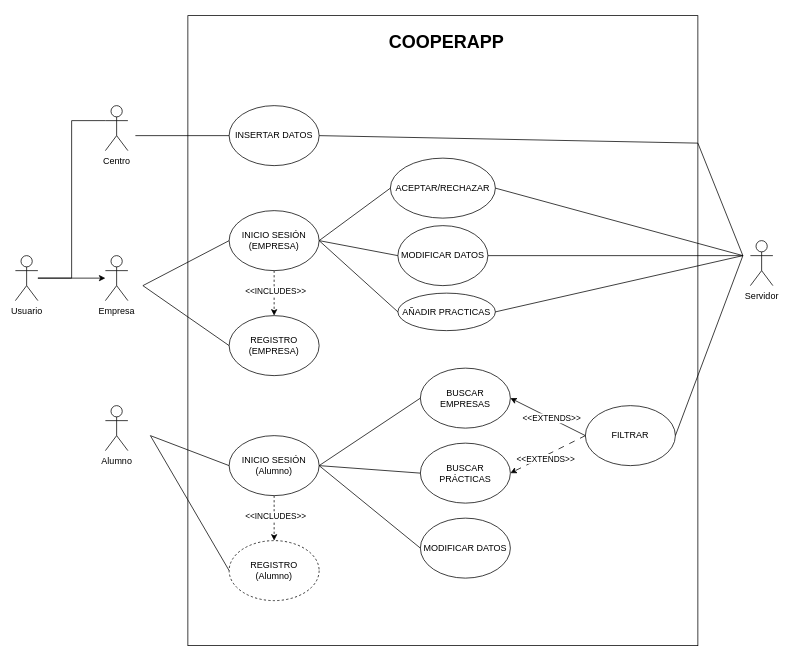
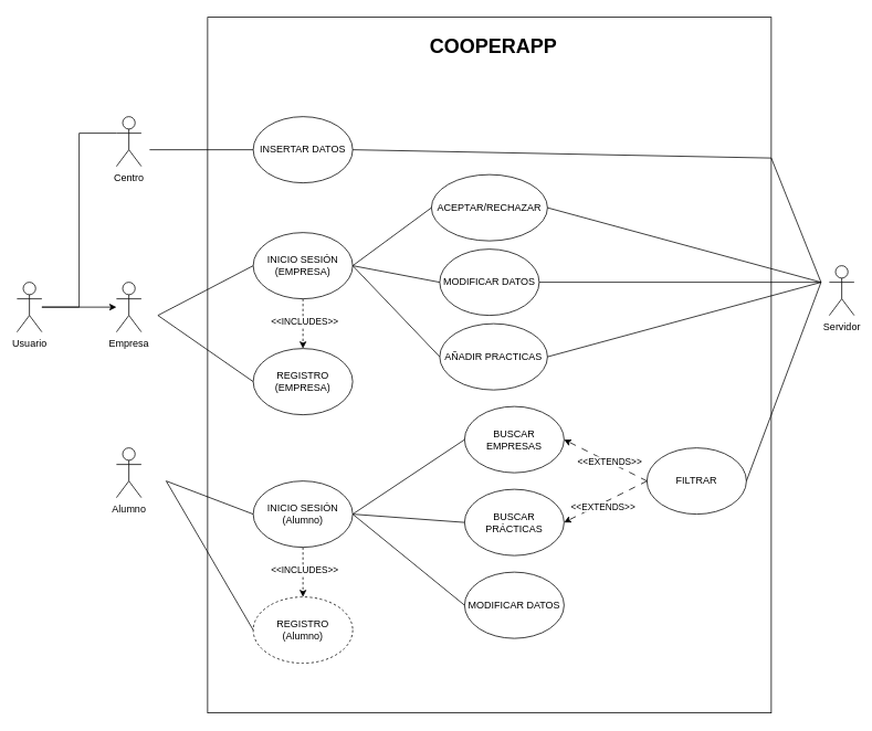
  <mxCell id="0" />
  <mxCell id="1" parent="0" />
  <mxCell id="2" value="" style="rounded=0;whiteSpace=wrap;html=1;" vertex="1" parent="1"><mxGeometry x="250" y="20" width="680" height="840" as="geometry" /></mxCell>
  <mxCell id="3" style="edgeStyle=orthogonalEdgeStyle;rounded=0;orthogonalLoop=1;jettySize=auto;html=1;entryX=0;entryY=0.333;entryDx=0;entryDy=0;entryPerimeter=0;endArrow=none;" edge="1" parent="1" source="5" target="6"><mxGeometry relative="1" as="geometry"><mxPoint x="100" y="370" as="targetPoint" /></mxGeometry></mxCell>
  <mxCell id="4" style="edgeStyle=orthogonalEdgeStyle;rounded=0;orthogonalLoop=1;jettySize=auto;html=1;" edge="1" parent="1" source="5" target="7"><mxGeometry relative="1" as="geometry" /></mxCell>
  <mxCell id="5" value="Usuario" style="shape=umlActor;verticalLabelPosition=bottom;verticalAlign=top;html=1;outlineConnect=0;" vertex="1" parent="1"><mxGeometry x="20" y="340" width="30" height="60" as="geometry" /></mxCell>
  <mxCell id="6" value="Centro" style="shape=umlActor;verticalLabelPosition=bottom;verticalAlign=top;html=1;outlineConnect=0;" vertex="1" parent="1"><mxGeometry x="140" y="140" width="30" height="60" as="geometry" /></mxCell>
  <mxCell id="7" value="Empresa" style="shape=umlActor;verticalLabelPosition=bottom;verticalAlign=top;html=1;outlineConnect=0;" vertex="1" parent="1"><mxGeometry x="140" y="340" width="30" height="60" as="geometry" /></mxCell>
  <mxCell id="8" value="Alumno" style="shape=umlActor;verticalLabelPosition=bottom;verticalAlign=top;html=1;outlineConnect=0;" vertex="1" parent="1"><mxGeometry x="140" y="540" width="30" height="60" as="geometry" /></mxCell>
  <mxCell id="9" value="REGISTRO&lt;br&gt;(EMPRESA)" style="ellipse;whiteSpace=wrap;html=1;" vertex="1" parent="1"><mxGeometry x="305" y="420" width="120" height="80" as="geometry" /></mxCell>
  <mxCell id="10" style="edgeStyle=orthogonalEdgeStyle;rounded=0;orthogonalLoop=1;jettySize=auto;html=1;exitX=0.5;exitY=1;exitDx=0;exitDy=0;entryX=0.5;entryY=0;entryDx=0;entryDy=0;dashed=1;" edge="1" parent="1" source="12" target="9"><mxGeometry relative="1" as="geometry" /></mxCell>
  <mxCell id="11" value="&amp;lt;&amp;lt;INCLUDES&amp;gt;&amp;gt;" style="edgeLabel;html=1;align=center;verticalAlign=middle;resizable=0;points=[];" vertex="1" connectable="0" parent="10"><mxGeometry x="-0.1" y="1" relative="1" as="geometry"><mxPoint as="offset" /></mxGeometry></mxCell>
  <mxCell id="12" value="INICIO SESIÓN&lt;br&gt;(EMPRESA)" style="ellipse;whiteSpace=wrap;html=1;" vertex="1" parent="1"><mxGeometry x="305" y="280" width="120" height="80" as="geometry" /></mxCell>
  <mxCell id="13" value="INSERTAR DATOS" style="ellipse;whiteSpace=wrap;html=1;" vertex="1" parent="1"><mxGeometry x="305" y="140" width="120" height="80" as="geometry" /></mxCell>
  <mxCell id="14" value="" style="endArrow=none;html=1;rounded=0;entryX=0;entryY=0.5;entryDx=0;entryDy=0;" edge="1" parent="1" target="13"><mxGeometry width="50" height="50" relative="1" as="geometry"><mxPoint x="180" y="180" as="sourcePoint" /><mxPoint x="230" y="130" as="targetPoint" /></mxGeometry></mxCell>
  <mxCell id="15" value="Servidor" style="shape=umlActor;verticalLabelPosition=bottom;verticalAlign=top;html=1;outlineConnect=0;" vertex="1" parent="1"><mxGeometry x="1000" y="320" width="30" height="60" as="geometry" /></mxCell>
  <mxCell id="16" value="" style="endArrow=none;html=1;rounded=0;exitX=1;exitY=0.5;exitDx=0;exitDy=0;" edge="1" parent="1" source="13"><mxGeometry width="50" height="50" relative="1" as="geometry"><mxPoint x="780" y="290" as="sourcePoint" /><mxPoint x="990" y="340" as="targetPoint" /><Array as="points"><mxPoint x="930" y="190" /></Array></mxGeometry></mxCell>
  <mxCell id="17" value="REGISTRO&lt;br&gt;(Alumno)" style="ellipse;whiteSpace=wrap;html=1;dashed=1;" vertex="1" parent="1"><mxGeometry x="305" y="720" width="120" height="80" as="geometry" /></mxCell>
  <mxCell id="18" style="edgeStyle=orthogonalEdgeStyle;rounded=0;orthogonalLoop=1;jettySize=auto;html=1;exitX=0.5;exitY=1;exitDx=0;exitDy=0;entryX=0.5;entryY=0;entryDx=0;entryDy=0;dashed=1;" edge="1" parent="1" source="20" target="17"><mxGeometry relative="1" as="geometry" /></mxCell>
  <mxCell id="19" value="&amp;lt;&amp;lt;INCLUDES&amp;gt;&amp;gt;" style="edgeLabel;html=1;align=center;verticalAlign=middle;resizable=0;points=[];" vertex="1" connectable="0" parent="18"><mxGeometry x="-0.1" y="1" relative="1" as="geometry"><mxPoint as="offset" /></mxGeometry></mxCell>
  <mxCell id="20" value="INICIO SESIÓN&lt;br&gt;(Alumno)" style="ellipse;whiteSpace=wrap;html=1;" vertex="1" parent="1"><mxGeometry x="305" y="580" width="120" height="80" as="geometry" /></mxCell>
  <mxCell id="21" value="" style="endArrow=none;html=1;rounded=0;entryX=0;entryY=0.5;entryDx=0;entryDy=0;" edge="1" parent="1" target="12"><mxGeometry width="50" height="50" relative="1" as="geometry"><mxPoint x="190" y="380" as="sourcePoint" /><mxPoint x="240" y="330" as="targetPoint" /></mxGeometry></mxCell>
  <mxCell id="22" value="" style="endArrow=none;html=1;rounded=0;entryX=0;entryY=0.5;entryDx=0;entryDy=0;" edge="1" parent="1" target="9"><mxGeometry width="50" height="50" relative="1" as="geometry"><mxPoint x="190" y="380" as="sourcePoint" /><mxPoint x="270" y="360" as="targetPoint" /></mxGeometry></mxCell>
  <mxCell id="23" value="" style="endArrow=none;html=1;rounded=0;entryX=0;entryY=0.5;entryDx=0;entryDy=0;" edge="1" parent="1" target="20"><mxGeometry width="50" height="50" relative="1" as="geometry"><mxPoint x="200" y="580" as="sourcePoint" /><mxPoint x="250" y="530" as="targetPoint" /></mxGeometry></mxCell>
  <mxCell id="24" value="" style="endArrow=none;html=1;rounded=0;entryX=0;entryY=0.5;entryDx=0;entryDy=0;" edge="1" parent="1" target="17"><mxGeometry width="50" height="50" relative="1" as="geometry"><mxPoint x="200" y="580" as="sourcePoint" /><mxPoint x="240" y="630" as="targetPoint" /></mxGeometry></mxCell>
  <mxCell id="25" value="BUSCAR EMPRESAS" style="ellipse;whiteSpace=wrap;html=1;" vertex="1" parent="1"><mxGeometry x="560" y="490" width="120" height="80" as="geometry" /></mxCell>
  <mxCell id="26" value="MODIFICAR DATOS" style="ellipse;whiteSpace=wrap;html=1;" vertex="1" parent="1"><mxGeometry x="560" y="690" width="120" height="80" as="geometry" /></mxCell>
  <mxCell id="27" value="BUSCAR PRÁCTICAS" style="ellipse;whiteSpace=wrap;html=1;" vertex="1" parent="1"><mxGeometry x="560" y="590" width="120" height="80" as="geometry" /></mxCell>
  <mxCell id="28" value="" style="endArrow=none;html=1;rounded=0;entryX=0;entryY=0.5;entryDx=0;entryDy=0;exitX=1;exitY=0.5;exitDx=0;exitDy=0;" edge="1" parent="1" source="20" target="25"><mxGeometry width="50" height="50" relative="1" as="geometry"><mxPoint x="430" y="620" as="sourcePoint" /><mxPoint x="480" y="570" as="targetPoint" /></mxGeometry></mxCell>
  <mxCell id="29" value="" style="endArrow=none;html=1;rounded=0;entryX=0;entryY=0.5;entryDx=0;entryDy=0;exitX=1;exitY=0.5;exitDx=0;exitDy=0;" edge="1" parent="1" source="20" target="27"><mxGeometry width="50" height="50" relative="1" as="geometry"><mxPoint x="480" y="640" as="sourcePoint" /><mxPoint x="530" y="590" as="targetPoint" /></mxGeometry></mxCell>
  <mxCell id="30" value="" style="endArrow=none;html=1;rounded=0;entryX=0;entryY=0.5;entryDx=0;entryDy=0;exitX=1;exitY=0.5;exitDx=0;exitDy=0;" edge="1" parent="1" source="20" target="26"><mxGeometry width="50" height="50" relative="1" as="geometry"><mxPoint x="460" y="700" as="sourcePoint" /><mxPoint x="510" y="650" as="targetPoint" /></mxGeometry></mxCell>
  <mxCell id="31" value="FILTRAR" style="ellipse;whiteSpace=wrap;html=1;" vertex="1" parent="1"><mxGeometry x="780" y="540" width="120" height="80" as="geometry" /></mxCell>
- <mxCell id="32" value="" style="endArrow=classic;html=1;rounded=0;entryX=1;entryY=0.5;entryDx=0;entryDy=0;exitX=0;exitY=0.5;exitDx=0;exitDy=0;dashed=0;dashPattern=8 8;" edge="1" parent="1" source="31" target="25"><mxGeometry width="50" height="50" relative="1" as="geometry"><mxPoint x="770" y="720" as="sourcePoint" /><mxPoint x="820" y="670" as="targetPoint" /></mxGeometry></mxCell>
+ <mxCell id="32" value="" style="endArrow=classic;html=1;rounded=0;entryX=1;entryY=0.5;entryDx=0;entryDy=0;exitX=0;exitY=0.5;exitDx=0;exitDy=0;dashed=1;dashPattern=8 8;" edge="1" parent="1" source="31" target="25"><mxGeometry width="50" height="50" relative="1" as="geometry"><mxPoint x="770" y="720" as="sourcePoint" /><mxPoint x="820" y="670" as="targetPoint" /></mxGeometry></mxCell>
  <mxCell id="33" value="&amp;lt;&amp;lt;EXTENDS&amp;gt;&amp;gt;" style="edgeLabel;html=1;align=center;verticalAlign=middle;resizable=0;points=[];" vertex="1" connectable="0" parent="32"><mxGeometry x="-0.063" relative="1" as="geometry"><mxPoint x="1" as="offset" /></mxGeometry></mxCell>
  <mxCell id="34" value="" style="endArrow=classic;html=1;rounded=0;entryX=1;entryY=0.5;entryDx=0;entryDy=0;exitX=0;exitY=0.5;exitDx=0;exitDy=0;dashed=1;dashPattern=8 8;" edge="1" parent="1" source="31" target="27"><mxGeometry width="50" height="50" relative="1" as="geometry"><mxPoint x="800" y="600" as="sourcePoint" /><mxPoint x="700" y="550" as="targetPoint" /></mxGeometry></mxCell>
  <mxCell id="35" value="&amp;lt;&amp;lt;EXTENDS&amp;gt;&amp;gt;" style="edgeLabel;html=1;align=center;verticalAlign=middle;resizable=0;points=[];" vertex="1" connectable="0" parent="34"><mxGeometry x="0.105" y="3" relative="1" as="geometry"><mxPoint x="1" as="offset" /></mxGeometry></mxCell>
  <mxCell id="36" value="" style="endArrow=none;html=1;rounded=0;exitX=1;exitY=0.5;exitDx=0;exitDy=0;" edge="1" parent="1" source="31"><mxGeometry width="50" height="50" relative="1" as="geometry"><mxPoint x="920" y="550" as="sourcePoint" /><mxPoint x="990" y="340" as="targetPoint" /></mxGeometry></mxCell>
  <mxCell id="37" value="ACEPTAR/RECHAZAR" style="ellipse;whiteSpace=wrap;html=1;" vertex="1" parent="1"><mxGeometry x="520" y="210" width="140" height="80" as="geometry" /></mxCell>
  <mxCell id="38" value="MODIFICAR DATOS" style="ellipse;whiteSpace=wrap;html=1;" vertex="1" parent="1"><mxGeometry x="530" y="300" width="120" height="80" as="geometry" /></mxCell>
  <mxCell id="39" value="" style="endArrow=none;html=1;rounded=0;exitX=1;exitY=0.5;exitDx=0;exitDy=0;entryX=0;entryY=0.5;entryDx=0;entryDy=0;" edge="1" parent="1" source="12" target="37"><mxGeometry width="50" height="50" relative="1" as="geometry"><mxPoint x="440" y="320" as="sourcePoint" /><mxPoint x="490" y="270" as="targetPoint" /></mxGeometry></mxCell>
  <mxCell id="40" value="" style="endArrow=none;html=1;rounded=0;exitX=1;exitY=0.5;exitDx=0;exitDy=0;entryX=0;entryY=0.5;entryDx=0;entryDy=0;" edge="1" parent="1" source="12" target="38"><mxGeometry width="50" height="50" relative="1" as="geometry"><mxPoint x="440" y="360" as="sourcePoint" /><mxPoint x="490" y="310" as="targetPoint" /></mxGeometry></mxCell>
  <mxCell id="41" value="" style="endArrow=none;html=1;rounded=0;exitX=1;exitY=0.5;exitDx=0;exitDy=0;" edge="1" parent="1" source="38"><mxGeometry width="50" height="50" relative="1" as="geometry"><mxPoint x="690" y="360" as="sourcePoint" /><mxPoint x="990" y="340" as="targetPoint" /></mxGeometry></mxCell>
  <mxCell id="42" value="" style="endArrow=none;html=1;rounded=0;exitX=1;exitY=0.5;exitDx=0;exitDy=0;" edge="1" parent="1" source="37"><mxGeometry width="50" height="50" relative="1" as="geometry"><mxPoint x="640" y="370" as="sourcePoint" /><mxPoint x="990" y="340" as="targetPoint" /></mxGeometry></mxCell>
- <mxCell id="43" value="AÑADIR PRACTICAS" style="ellipse;whiteSpace=wrap;html=1;" vertex="1" parent="1"><mxGeometry x="530" y="390" width="130" height="50" as="geometry" /></mxCell>
+ <mxCell id="43" value="AÑADIR PRACTICAS" style="ellipse;whiteSpace=wrap;html=1;" vertex="1" parent="1"><mxGeometry x="530" y="390" width="130" height="80" as="geometry" /></mxCell>
  <mxCell id="44" value="" style="endArrow=none;html=1;rounded=0;entryX=0;entryY=0.5;entryDx=0;entryDy=0;exitX=1;exitY=0.5;exitDx=0;exitDy=0;" edge="1" parent="1" source="12" target="43"><mxGeometry width="50" height="50" relative="1" as="geometry"><mxPoint x="420" y="380" as="sourcePoint" /><mxPoint x="470" y="330" as="targetPoint" /></mxGeometry></mxCell>
  <mxCell id="45" value="" style="endArrow=none;html=1;rounded=0;exitX=1;exitY=0.5;exitDx=0;exitDy=0;" edge="1" parent="1" source="43"><mxGeometry width="50" height="50" relative="1" as="geometry"><mxPoint x="710" y="440" as="sourcePoint" /><mxPoint x="990" y="340" as="targetPoint" /></mxGeometry></mxCell>
  <mxCell id="46" value="&lt;b&gt;&lt;font style=&quot;font-size: 24px;&quot;&gt;COOPERAPP&lt;/font&gt;&lt;/b&gt;" style="text;html=1;strokeColor=none;fillColor=none;align=center;verticalAlign=middle;whiteSpace=wrap;rounded=0;" vertex="1" parent="1"><mxGeometry x="565" y="40" width="60" height="30" as="geometry" /></mxCell>
